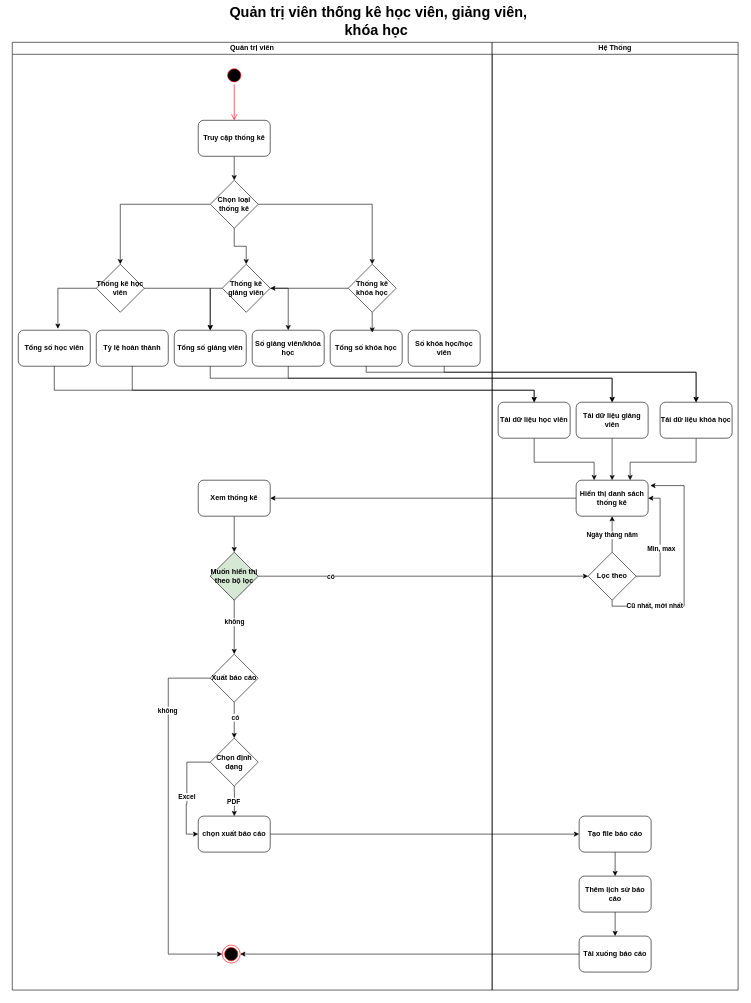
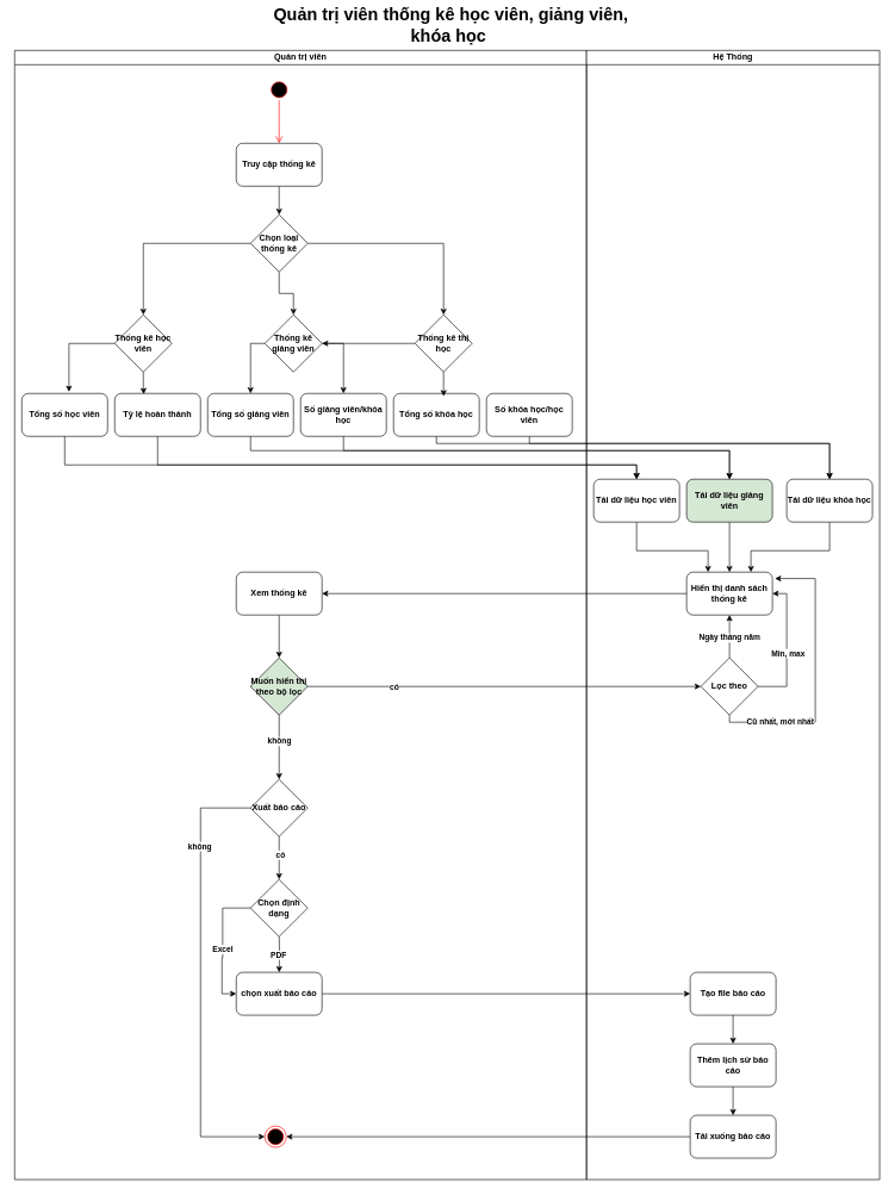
  <mxCell id="0" />
  <mxCell id="1" parent="0" />
  <mxCell id="2" value="Quản trị viên" style="swimlane;startSize=20;whiteSpace=wrap;html=1;fontStyle=1" vertex="1" parent="1"><mxGeometry x="20" y="70" width="800" height="1580" as="geometry" /></mxCell>
  <mxCell id="3" value="" style="ellipse;html=1;shape=startState;fillColor=#000000;strokeColor=#ff0000;fontStyle=1" vertex="1" parent="2"><mxGeometry x="355" y="40" width="30" height="30" as="geometry" /></mxCell>
  <mxCell id="4" value="" style="edgeStyle=orthogonalEdgeStyle;html=1;verticalAlign=bottom;endArrow=open;endSize=8;strokeColor=#ff0000;rounded=0;fontStyle=1;entryX=0.5;entryY=0;entryDx=0;entryDy=0;" edge="1" parent="2" source="3" target="6"><mxGeometry relative="1" as="geometry"><mxPoint x="315" y="130" as="targetPoint" /><Array as="points" /></mxGeometry></mxCell>
  <mxCell id="5" style="edgeStyle=orthogonalEdgeStyle;rounded=0;orthogonalLoop=1;jettySize=auto;html=1;entryX=0.5;entryY=0;entryDx=0;entryDy=0;fontStyle=1" edge="1" parent="2" source="6"><mxGeometry relative="1" as="geometry"><mxPoint x="370" y="230" as="targetPoint" /></mxGeometry></mxCell>
  <mxCell id="6" value="Truy cập thống kê" style="rounded=1;whiteSpace=wrap;html=1;fontStyle=1" vertex="1" parent="2"><mxGeometry x="310" y="130" width="120" height="60" as="geometry" /></mxCell>
  <mxCell id="7" style="edgeStyle=orthogonalEdgeStyle;rounded=0;orthogonalLoop=1;jettySize=auto;html=1;fontStyle=1" edge="1" parent="2" source="10" target="11"><mxGeometry relative="1" as="geometry" /></mxCell>
  <mxCell id="8" style="edgeStyle=orthogonalEdgeStyle;rounded=0;orthogonalLoop=1;jettySize=auto;html=1;fontStyle=1" edge="1" parent="2" source="10" target="14"><mxGeometry relative="1" as="geometry" /></mxCell>
  <mxCell id="9" style="edgeStyle=orthogonalEdgeStyle;rounded=0;orthogonalLoop=1;jettySize=auto;html=1;entryX=0.5;entryY=0;entryDx=0;entryDy=0;fontStyle=1" edge="1" parent="2" source="10" target="16"><mxGeometry relative="1" as="geometry"><mxPoint x="550" y="300" as="targetPoint" /></mxGeometry></mxCell>
  <mxCell id="10" value="Chọn loại thống kê" style="rhombus;whiteSpace=wrap;html=1;fontStyle=1" vertex="1" parent="2"><mxGeometry x="330" y="230" width="80" height="80" as="geometry" /></mxCell>
  <mxCell id="11" value="Thống kê học viên" style="rhombus;whiteSpace=wrap;html=1;fontStyle=1" vertex="1" parent="2"><mxGeometry x="140" y="370" width="80" height="80" as="geometry" /></mxCell>
  <mxCell id="12" style="edgeStyle=orthogonalEdgeStyle;rounded=0;orthogonalLoop=1;jettySize=auto;html=1;fontStyle=1" edge="1" parent="2" source="14" target="19"><mxGeometry relative="1" as="geometry"><Array as="points"><mxPoint x="330" y="410" /></Array></mxGeometry></mxCell>
  <mxCell id="13" style="edgeStyle=orthogonalEdgeStyle;rounded=0;orthogonalLoop=1;jettySize=auto;html=1;fontStyle=1" edge="1" parent="2" source="14" target="20"><mxGeometry relative="1" as="geometry"><Array as="points"><mxPoint x="460" y="410" /></Array></mxGeometry></mxCell>
  <mxCell id="14" value="Thống kê giảng viên" style="rhombus;whiteSpace=wrap;html=1;fontStyle=1" vertex="1" parent="2"><mxGeometry x="350" y="370" width="80" height="80" as="geometry" /></mxCell>
  <mxCell id="15" style="edgeStyle=orthogonalEdgeStyle;rounded=0;orthogonalLoop=1;jettySize=auto;html=1;fontStyle=1;" edge="1" parent="2" source="16" target="14"><mxGeometry relative="1" as="geometry" /></mxCell>
- <mxCell id="16" value="Thống kê khóa học" style="rhombus;whiteSpace=wrap;html=1;fontStyle=1" vertex="1" parent="2"><mxGeometry x="560" y="370" width="80" height="80" as="geometry" /></mxCell>
+ <mxCell id="16" value="Thống kê thị học" style="rhombus;whiteSpace=wrap;html=1;fontStyle=1" vertex="1" parent="2"><mxGeometry x="560" y="370" width="80" height="80" as="geometry" /></mxCell>
  <mxCell id="17" value="Tổng số học viên" style="rounded=1;whiteSpace=wrap;html=1;fontStyle=1" vertex="1" parent="2"><mxGeometry x="10" y="480" width="120" height="60" as="geometry" /></mxCell>
  <mxCell id="18" value="Tỷ lệ hoàn thành" style="rounded=1;whiteSpace=wrap;html=1;fontStyle=1" vertex="1" parent="2"><mxGeometry x="140" y="480" width="120" height="60" as="geometry" /></mxCell>
  <mxCell id="19" value="Tổng số giảng viên" style="rounded=1;whiteSpace=wrap;html=1;fontStyle=1" vertex="1" parent="2"><mxGeometry x="270" y="480" width="120" height="60" as="geometry" /></mxCell>
  <mxCell id="20" value="Số giảng viên/khóa học" style="rounded=1;whiteSpace=wrap;html=1;fontStyle=1" vertex="1" parent="2"><mxGeometry x="400" y="480" width="120" height="60" as="geometry" /></mxCell>
  <mxCell id="21" value="Tổng số khóa học" style="rounded=1;whiteSpace=wrap;html=1;fontStyle=1" vertex="1" parent="2"><mxGeometry x="530" y="480" width="120" height="60" as="geometry" /></mxCell>
  <mxCell id="22" value="Số khóa học/học viên" style="rounded=1;whiteSpace=wrap;html=1;fontStyle=1" vertex="1" parent="2"><mxGeometry x="660" y="480" width="120" height="60" as="geometry" /></mxCell>
  <mxCell id="23" style="edgeStyle=orthogonalEdgeStyle;rounded=0;orthogonalLoop=1;jettySize=auto;html=1;entryX=0.55;entryY=-0.04;entryDx=0;entryDy=0;entryPerimeter=0;fontStyle=1" edge="1" parent="2" source="11" target="17"><mxGeometry relative="1" as="geometry" /></mxCell>
  <mxCell id="24" style="edgeStyle=orthogonalEdgeStyle;rounded=0;orthogonalLoop=1;jettySize=auto;html=1;entryX=0.584;entryY=0.064;entryDx=0;entryDy=0;entryPerimeter=0;fontStyle=1" edge="1" parent="2" source="16" target="21"><mxGeometry relative="1" as="geometry" /></mxCell>
- <mxCell id="25" style="edgeStyle=orthogonalEdgeStyle;rounded=0;orthogonalLoop=1;jettySize=auto;html=1;fontStyle=1;" edge="1" parent="2" source="11" target="19"><mxGeometry relative="1" as="geometry" /></mxCell>
+ <mxCell id="25" style="edgeStyle=orthogonalEdgeStyle;rounded=0;orthogonalLoop=1;jettySize=auto;html=1;entryX=0.339;entryY=0.017;entryDx=0;entryDy=0;entryPerimeter=0;fontStyle=1" edge="1" parent="2" source="11" target="18"><mxGeometry relative="1" as="geometry" /></mxCell>
  <mxCell id="26" style="edgeStyle=orthogonalEdgeStyle;rounded=0;orthogonalLoop=1;jettySize=auto;html=1;fontStyle=1" edge="1" parent="2" source="29" target="30"><mxGeometry relative="1" as="geometry" /></mxCell>
  <mxCell id="27" style="edgeStyle=orthogonalEdgeStyle;rounded=0;orthogonalLoop=1;jettySize=auto;html=1;entryX=0.5;entryY=0;entryDx=0;entryDy=0;exitX=0;exitY=0.5;exitDx=0;exitDy=0;fontStyle=1" edge="1" parent="2" source="30" target="31"><mxGeometry relative="1" as="geometry"><mxPoint x="370.0" y="1010" as="targetPoint" /><Array as="points"><mxPoint x="370" y="890" /></Array></mxGeometry></mxCell>
  <mxCell id="28" value="không&amp;nbsp;" style="edgeLabel;html=1;align=center;verticalAlign=middle;resizable=0;points=[];fontStyle=1" vertex="1" connectable="0" parent="27"><mxGeometry x="0.367" y="1" relative="1" as="geometry"><mxPoint as="offset" /></mxGeometry></mxCell>
  <mxCell id="29" value="Xem thống kê" style="rounded=1;whiteSpace=wrap;html=1;fontStyle=1" vertex="1" parent="2"><mxGeometry x="310" y="730" width="120" height="60" as="geometry" /></mxCell>
  <mxCell id="30" value="Muốn hiển thị theo bộ lọc" style="rhombus;whiteSpace=wrap;html=1;fontStyle=1;fillColor=#d5e8d4;" vertex="1" parent="2"><mxGeometry x="330" y="850" width="80" height="80" as="geometry" /></mxCell>
  <mxCell id="31" value="Xuất báo cáo" style="rhombus;whiteSpace=wrap;html=1;fontStyle=1" vertex="1" parent="2"><mxGeometry x="330" y="1020" width="80" height="80" as="geometry" /></mxCell>
  <mxCell id="32" style="edgeStyle=orthogonalEdgeStyle;rounded=0;orthogonalLoop=1;jettySize=auto;html=1;fontStyle=1" edge="1" parent="2" target="36"><mxGeometry relative="1" as="geometry"><mxPoint x="370" y="1240" as="sourcePoint" /></mxGeometry></mxCell>
  <mxCell id="33" value="PDF" style="edgeLabel;html=1;align=center;verticalAlign=middle;resizable=0;points=[];fontStyle=1" vertex="1" connectable="0" parent="32"><mxGeometry x="0.044" y="-2" relative="1" as="geometry"><mxPoint as="offset" /></mxGeometry></mxCell>
  <mxCell id="34" style="edgeStyle=orthogonalEdgeStyle;rounded=0;orthogonalLoop=1;jettySize=auto;html=1;entryX=0;entryY=0.5;entryDx=0;entryDy=0;fontStyle=1" edge="1" parent="2" target="36"><mxGeometry relative="1" as="geometry"><Array as="points"><mxPoint x="291" y="1200" /><mxPoint x="291" y="1270" /><mxPoint x="290" y="1330" /></Array><mxPoint x="330" y="1200" as="sourcePoint" /></mxGeometry></mxCell>
  <mxCell id="35" value="Excel" style="edgeLabel;html=1;align=center;verticalAlign=middle;resizable=0;points=[];fontStyle=1" vertex="1" connectable="0" parent="34"><mxGeometry x="0.067" y="-1" relative="1" as="geometry"><mxPoint as="offset" /></mxGeometry></mxCell>
  <mxCell id="36" value="chọn xuất báo cáo" style="rounded=1;whiteSpace=wrap;html=1;fontStyle=1" vertex="1" parent="2"><mxGeometry x="310" y="1290" width="120" height="60" as="geometry" /></mxCell>
  <mxCell id="37" value="" style="ellipse;html=1;shape=endState;fillColor=#000000;strokeColor=#ff0000;fontStyle=1" vertex="1" parent="2"><mxGeometry x="350" y="1505" width="30" height="30" as="geometry" /></mxCell>
  <mxCell id="38" value="Chọn định dạng" style="rhombus;whiteSpace=wrap;html=1;fontStyle=1" vertex="1" parent="2"><mxGeometry x="330" y="1160" width="80" height="80" as="geometry" /></mxCell>
  <mxCell id="39" style="edgeStyle=orthogonalEdgeStyle;rounded=0;orthogonalLoop=1;jettySize=auto;html=1;entryX=0;entryY=0.5;entryDx=0;entryDy=0;fontStyle=1" edge="1" parent="2" source="31" target="37"><mxGeometry relative="1" as="geometry"><Array as="points"><mxPoint x="260" y="1060" /><mxPoint x="260" y="1520" /></Array></mxGeometry></mxCell>
  <mxCell id="40" value="không" style="edgeLabel;html=1;align=center;verticalAlign=middle;resizable=0;points=[];fontStyle=1" vertex="1" connectable="0" parent="39"><mxGeometry x="-0.603" y="-2" relative="1" as="geometry"><mxPoint as="offset" /></mxGeometry></mxCell>
  <mxCell id="41" style="edgeStyle=orthogonalEdgeStyle;rounded=0;orthogonalLoop=1;jettySize=auto;html=1;fontStyle=1" edge="1" parent="2" source="31" target="38"><mxGeometry relative="1" as="geometry" /></mxCell>
  <mxCell id="42" value="có" style="edgeLabel;html=1;align=center;verticalAlign=middle;resizable=0;points=[];fontStyle=1" vertex="1" connectable="0" parent="41"><mxGeometry x="-0.167" y="1" relative="1" as="geometry"><mxPoint as="offset" /></mxGeometry></mxCell>
  <mxCell id="43" value="Hệ Thống" style="swimlane;startSize=20;whiteSpace=wrap;html=1;fontStyle=1" vertex="1" parent="1"><mxGeometry x="820" y="70" width="410" height="1580" as="geometry" /></mxCell>
  <mxCell id="44" style="edgeStyle=orthogonalEdgeStyle;rounded=0;orthogonalLoop=1;jettySize=auto;html=1;fontStyle=1" edge="1" parent="43" source="45" target="50"><mxGeometry relative="1" as="geometry"><Array as="points"><mxPoint x="70" y="700" /><mxPoint x="170" y="700" /></Array></mxGeometry></mxCell>
  <mxCell id="45" value="Tải dữ liệu học viên" style="rounded=1;whiteSpace=wrap;html=1;fontStyle=1" vertex="1" parent="43"><mxGeometry x="10" y="600" width="120" height="60" as="geometry" /></mxCell>
  <mxCell id="46" style="edgeStyle=orthogonalEdgeStyle;rounded=0;orthogonalLoop=1;jettySize=auto;html=1;entryX=0.75;entryY=0;entryDx=0;entryDy=0;fontStyle=1" edge="1" parent="43" source="47" target="50"><mxGeometry relative="1" as="geometry"><Array as="points"><mxPoint x="340" y="700" /><mxPoint x="230" y="700" /></Array></mxGeometry></mxCell>
  <mxCell id="47" value="Tải dữ liệu khóa học" style="rounded=1;whiteSpace=wrap;html=1;fontStyle=1" vertex="1" parent="43"><mxGeometry x="280" y="600" width="120" height="60" as="geometry" /></mxCell>
  <mxCell id="48" style="edgeStyle=orthogonalEdgeStyle;rounded=0;orthogonalLoop=1;jettySize=auto;html=1;fontStyle=1" edge="1" parent="43" source="49" target="50"><mxGeometry relative="1" as="geometry"><Array as="points"><mxPoint x="200" y="710" /><mxPoint x="200" y="710" /></Array></mxGeometry></mxCell>
- <mxCell id="49" value="Tải dữ liệu giảng viên" style="rounded=1;whiteSpace=wrap;html=1;fontStyle=1" vertex="1" parent="43"><mxGeometry x="140" y="600" width="120" height="60" as="geometry" /></mxCell>
+ <mxCell id="49" value="Tải dữ liệu giảng viên" style="rounded=1;whiteSpace=wrap;html=1;fontStyle=1;fillColor=#d5e8d4;" vertex="1" parent="43"><mxGeometry x="140" y="600" width="120" height="60" as="geometry" /></mxCell>
  <mxCell id="50" value="Hiển thị danh sách thống kê" style="rounded=1;whiteSpace=wrap;html=1;fontStyle=1" vertex="1" parent="43"><mxGeometry x="140" y="730" width="120" height="60" as="geometry" /></mxCell>
  <mxCell id="51" style="edgeStyle=orthogonalEdgeStyle;rounded=0;orthogonalLoop=1;jettySize=auto;html=1;entryX=0.5;entryY=1;entryDx=0;entryDy=0;fontStyle=1" edge="1" parent="43" source="55" target="50"><mxGeometry relative="1" as="geometry" /></mxCell>
  <mxCell id="52" value="Ngày tháng năm" style="edgeLabel;html=1;align=center;verticalAlign=middle;resizable=0;points=[];fontStyle=1" vertex="1" connectable="0" parent="51"><mxGeometry x="-0.036" y="1" relative="1" as="geometry"><mxPoint as="offset" /></mxGeometry></mxCell>
  <mxCell id="53" style="edgeStyle=orthogonalEdgeStyle;rounded=0;orthogonalLoop=1;jettySize=auto;html=1;entryX=1;entryY=0.5;entryDx=0;entryDy=0;fontStyle=1" edge="1" parent="43" source="55" target="50"><mxGeometry relative="1" as="geometry"><Array as="points"><mxPoint x="280" y="890" /><mxPoint x="280" y="760" /></Array></mxGeometry></mxCell>
  <mxCell id="54" value="Min, max" style="edgeLabel;html=1;align=center;verticalAlign=middle;resizable=0;points=[];fontStyle=1" vertex="1" connectable="0" parent="53"><mxGeometry x="-0.085" y="-1" relative="1" as="geometry"><mxPoint as="offset" /></mxGeometry></mxCell>
  <mxCell id="55" value="Lọc theo" style="rhombus;whiteSpace=wrap;html=1;fontStyle=1" vertex="1" parent="43"><mxGeometry x="160" y="850" width="80" height="80" as="geometry" /></mxCell>
  <mxCell id="56" style="edgeStyle=orthogonalEdgeStyle;rounded=0;orthogonalLoop=1;jettySize=auto;html=1;entryX=1.03;entryY=0.15;entryDx=0;entryDy=0;entryPerimeter=0;fontStyle=1" edge="1" parent="43" source="55" target="50"><mxGeometry relative="1" as="geometry"><Array as="points"><mxPoint x="200" y="940" /><mxPoint x="320" y="940" /><mxPoint x="320" y="739" /></Array></mxGeometry></mxCell>
  <mxCell id="57" value="Cũ nhất, mới nhất" style="edgeLabel;html=1;align=center;verticalAlign=middle;resizable=0;points=[];fontStyle=1" vertex="1" connectable="0" parent="56"><mxGeometry x="-0.585" y="2" relative="1" as="geometry"><mxPoint as="offset" /></mxGeometry></mxCell>
  <mxCell id="58" style="edgeStyle=orthogonalEdgeStyle;rounded=0;orthogonalLoop=1;jettySize=auto;html=1;fontStyle=1" edge="1" parent="43" source="59" target="61"><mxGeometry relative="1" as="geometry" /></mxCell>
  <mxCell id="59" value="Tạo file báo cáo" style="rounded=1;whiteSpace=wrap;html=1;fontStyle=1" vertex="1" parent="43"><mxGeometry x="145" y="1290" width="120" height="60" as="geometry" /></mxCell>
  <mxCell id="60" value="" style="edgeStyle=orthogonalEdgeStyle;rounded=0;orthogonalLoop=1;jettySize=auto;html=1;fontStyle=1" edge="1" parent="43" source="61" target="62"><mxGeometry relative="1" as="geometry" /></mxCell>
  <mxCell id="61" value="Thêm lịch sử báo cáo" style="rounded=1;whiteSpace=wrap;html=1;fontStyle=1" vertex="1" parent="43"><mxGeometry x="145" y="1390" width="120" height="60" as="geometry" /></mxCell>
  <mxCell id="62" value="Tải xuống báo cáo" style="rounded=1;whiteSpace=wrap;html=1;fontStyle=1" vertex="1" parent="43"><mxGeometry x="145" y="1490" width="120" height="60" as="geometry" /></mxCell>
  <mxCell id="63" value="&lt;span style=&quot;font-size: 24px;&quot;&gt;Quản trị viên thống kê học viên, giảng viên, khóa học&amp;nbsp;&lt;/span&gt;" style="text;html=1;align=center;verticalAlign=middle;whiteSpace=wrap;rounded=0;fontStyle=1" vertex="1" parent="1"><mxGeometry x="360" y="20" width="541" height="30" as="geometry" /></mxCell>
  <mxCell id="64" style="edgeStyle=orthogonalEdgeStyle;rounded=0;orthogonalLoop=1;jettySize=auto;html=1;fontStyle=1" edge="1" parent="1" source="17" target="45"><mxGeometry relative="1" as="geometry"><Array as="points"><mxPoint x="90" y="650" /><mxPoint x="890" y="650" /></Array></mxGeometry></mxCell>
  <mxCell id="65" style="edgeStyle=orthogonalEdgeStyle;rounded=0;orthogonalLoop=1;jettySize=auto;html=1;fontStyle=1" edge="1" parent="1" source="18" target="45"><mxGeometry relative="1" as="geometry"><Array as="points"><mxPoint y="650" x="220" /><mxPoint x="890" y="650" /></Array></mxGeometry></mxCell>
  <mxCell id="66" style="edgeStyle=orthogonalEdgeStyle;rounded=0;orthogonalLoop=1;jettySize=auto;html=1;fontStyle=1" edge="1" parent="1" source="19" target="49"><mxGeometry relative="1" as="geometry"><Array as="points"><mxPoint x="350" y="630" /><mxPoint x="1020" y="630" /></Array></mxGeometry></mxCell>
  <mxCell id="67" style="edgeStyle=orthogonalEdgeStyle;rounded=0;orthogonalLoop=1;jettySize=auto;html=1;fontStyle=1" edge="1" parent="1" source="20" target="49"><mxGeometry relative="1" as="geometry"><Array as="points"><mxPoint x="480" y="630" /><mxPoint x="1020" y="630" /></Array></mxGeometry></mxCell>
  <mxCell id="68" style="edgeStyle=orthogonalEdgeStyle;rounded=0;orthogonalLoop=1;jettySize=auto;html=1;entryX=0.5;entryY=0;entryDx=0;entryDy=0;fontStyle=1" edge="1" parent="1" source="21" target="47"><mxGeometry relative="1" as="geometry"><Array as="points"><mxPoint x="610" y="620" /><mxPoint x="1160" y="620" /></Array></mxGeometry></mxCell>
  <mxCell id="69" style="edgeStyle=orthogonalEdgeStyle;rounded=0;orthogonalLoop=1;jettySize=auto;html=1;fontStyle=1" edge="1" parent="1" source="22" target="47"><mxGeometry relative="1" as="geometry"><Array as="points"><mxPoint x="740" y="620" /><mxPoint x="1160" y="620" /></Array></mxGeometry></mxCell>
  <mxCell id="70" style="edgeStyle=orthogonalEdgeStyle;rounded=0;orthogonalLoop=1;jettySize=auto;html=1;fontStyle=1" edge="1" parent="1" source="50" target="29"><mxGeometry relative="1" as="geometry" /></mxCell>
  <mxCell id="71" style="edgeStyle=orthogonalEdgeStyle;rounded=0;orthogonalLoop=1;jettySize=auto;html=1;entryX=0;entryY=0.5;entryDx=0;entryDy=0;fontStyle=1" edge="1" parent="1" source="30" target="55"><mxGeometry relative="1" as="geometry" /></mxCell>
  <mxCell id="72" value="có" style="edgeLabel;html=1;align=center;verticalAlign=middle;resizable=0;points=[];fontStyle=1" vertex="1" connectable="0" parent="71"><mxGeometry x="-0.564" relative="1" as="geometry"><mxPoint as="offset" /></mxGeometry></mxCell>
  <mxCell id="73" style="edgeStyle=orthogonalEdgeStyle;rounded=0;orthogonalLoop=1;jettySize=auto;html=1;fontStyle=1" edge="1" parent="1" source="36" target="59"><mxGeometry relative="1" as="geometry" /></mxCell>
  <mxCell id="74" style="edgeStyle=orthogonalEdgeStyle;rounded=0;orthogonalLoop=1;jettySize=auto;html=1;entryX=1;entryY=0.5;entryDx=0;entryDy=0;fontStyle=1" edge="1" parent="1" source="62" target="37"><mxGeometry relative="1" as="geometry" /></mxCell>
